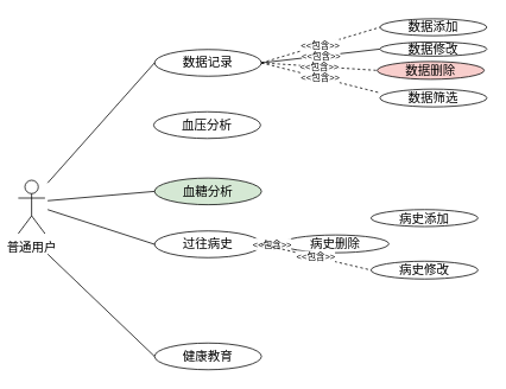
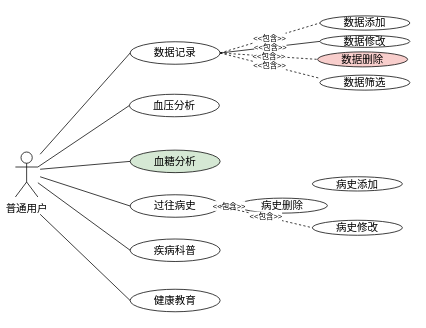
  <mxCell id="0" />
  <mxCell id="1" parent="0" />
  <mxCell id="2" value="&lt;font style=&quot;font-size: 14px&quot;&gt;普通用户&lt;/font&gt;" style="shape=umlActor;verticalLabelPosition=bottom;labelBackgroundColor=#ffffff;verticalAlign=top;html=1;outlineConnect=0;" parent="1" vertex="1"><mxGeometry x="20" y="202" width="30" height="60" as="geometry" /></mxCell>
  <mxCell id="3" value="&lt;font style=&quot;font-size: 14px&quot;&gt;数据记录&lt;/font&gt;" style="ellipse;whiteSpace=wrap;html=1;" parent="1" vertex="1"><mxGeometry x="173" y="55" width="120" height="30" as="geometry" /></mxCell>
  <mxCell id="4" value="&lt;font style=&quot;font-size: 14px&quot;&gt;过往病史&lt;/font&gt;" style="ellipse;whiteSpace=wrap;html=1;" parent="1" vertex="1"><mxGeometry x="173" y="259" width="120" height="30" as="geometry" /></mxCell>
  <mxCell id="5" value="&lt;font style=&quot;font-size: 14px&quot;&gt;健康教育&lt;/font&gt;" style="ellipse;whiteSpace=wrap;html=1;" parent="1" vertex="1"><mxGeometry x="173" y="385" width="120" height="30" as="geometry" /></mxCell>
  <mxCell id="6" value="&lt;font style=&quot;font-size: 14px&quot;&gt;血压分析&lt;/font&gt;" style="ellipse;whiteSpace=wrap;html=1;" parent="1" vertex="1"><mxGeometry x="172" y="125" width="120" height="30" as="geometry" /></mxCell>
  <mxCell id="7" value="&lt;font style=&quot;font-size: 14px&quot;&gt;血糖分析&lt;/font&gt;" style="ellipse;whiteSpace=wrap;html=1;fillColor=#d5e8d4;" parent="1" vertex="1"><mxGeometry x="173" y="199.5" width="120" height="30" as="geometry" /></mxCell>
+ <mxCell id="8" value="&lt;font style=&quot;font-size: 14px&quot;&gt;疾病科普&lt;/font&gt;" style="ellipse;whiteSpace=wrap;html=1;" parent="1" vertex="1"><mxGeometry x="173" y="318" width="120" height="30" as="geometry" /></mxCell>
  <mxCell id="9" value="&lt;font style=&quot;font-size: 14px&quot;&gt;数据添加&lt;/font&gt;" style="ellipse;whiteSpace=wrap;html=1;" parent="1" vertex="1"><mxGeometry x="426" y="20.5" width="120" height="19" as="geometry" /></mxCell>
  <mxCell id="10" value="&lt;font style=&quot;font-size: 14px&quot;&gt;数据修改&lt;/font&gt;" style="ellipse;whiteSpace=wrap;html=1;" parent="1" vertex="1"><mxGeometry x="426" y="46.5" width="120" height="16" as="geometry" /></mxCell>
  <mxCell id="11" value="&lt;font style=&quot;font-size: 14px&quot;&gt;数据删除&lt;/font&gt;" style="ellipse;whiteSpace=wrap;html=1;fillColor=#f8cecc;" parent="1" vertex="1"><mxGeometry x="423" y="68.5" width="120" height="20" as="geometry" /></mxCell>
  <mxCell id="12" value="&lt;font style=&quot;font-size: 14px&quot;&gt;数据筛选&lt;/font&gt;" style="ellipse;whiteSpace=wrap;html=1;" parent="1" vertex="1"><mxGeometry x="426" y="99.5" width="120" height="20" as="geometry" /></mxCell>
  <mxCell id="13" value="&lt;font style=&quot;font-size: 14px&quot;&gt;病史添加&lt;/font&gt;" style="ellipse;whiteSpace=wrap;html=1;" parent="1" vertex="1"><mxGeometry x="416" y="235" width="120" height="19" as="geometry" /></mxCell>
  <mxCell id="14" value="&lt;font style=&quot;font-size: 14px&quot;&gt;病史删除&lt;/font&gt;" style="ellipse;whiteSpace=wrap;html=1;" parent="1" vertex="1"><mxGeometry x="316" y="263.5" width="120" height="20" as="geometry" /></mxCell>
  <mxCell id="15" value="&lt;font style=&quot;font-size: 14px&quot;&gt;病史修改&lt;/font&gt;" style="ellipse;whiteSpace=wrap;html=1;" parent="1" vertex="1"><mxGeometry x="416" y="293" width="120" height="20" as="geometry" /></mxCell>
  <mxCell id="16" value="" style="endArrow=none;html=1;strokeWidth=1;entryX=0;entryY=0.5;entryDx=0;entryDy=0;" parent="1" target="3" edge="1"><mxGeometry width="50" height="50" relative="1" as="geometry"><mxPoint x="53" y="205" as="sourcePoint" /><mxPoint x="143" y="95" as="targetPoint" /></mxGeometry></mxCell>
+ <mxCell id="17" value="" style="endArrow=none;html=1;strokeWidth=1;exitX=1;exitY=0.333;exitDx=0;exitDy=0;exitPerimeter=0;entryX=0;entryY=0.5;entryDx=0;entryDy=0;" parent="1" source="2" target="6" edge="1"><mxGeometry width="50" height="50" relative="1" as="geometry"><mxPoint x="103" y="185" as="sourcePoint" /><mxPoint x="153" y="135" as="targetPoint" /></mxGeometry></mxCell>
  <mxCell id="18" value="" style="endArrow=none;html=1;strokeWidth=1;entryX=0;entryY=0.5;entryDx=0;entryDy=0;" parent="1" target="7" edge="1"><mxGeometry width="50" height="50" relative="1" as="geometry"><mxPoint x="53" y="225" as="sourcePoint" /><mxPoint x="133" y="175" as="targetPoint" /></mxGeometry></mxCell>
  <mxCell id="19" value="" style="endArrow=none;html=1;strokeWidth=1;entryX=0;entryY=0.5;entryDx=0;entryDy=0;" parent="1" target="4" edge="1"><mxGeometry width="50" height="50" relative="1" as="geometry"><mxPoint x="53" y="235" as="sourcePoint" /><mxPoint x="133" y="245" as="targetPoint" /></mxGeometry></mxCell>
+ <mxCell id="20" value="" style="endArrow=none;html=1;strokeWidth=1;entryX=0;entryY=0.5;entryDx=0;entryDy=0;" parent="1" source="2" target="8" edge="1"><mxGeometry width="50" height="50" relative="1" as="geometry"><mxPoint x="53" y="205" as="sourcePoint" /><mxPoint x="103" y="325" as="targetPoint" /></mxGeometry></mxCell>
  <mxCell id="21" value="" style="endArrow=none;html=1;strokeWidth=1;entryX=0;entryY=0.5;entryDx=0;entryDy=0;" parent="1" target="5" edge="1"><mxGeometry width="50" height="50" relative="1" as="geometry"><mxPoint x="53" y="285" as="sourcePoint" /><mxPoint x="113" y="365" as="targetPoint" /><Array as="points" /></mxGeometry></mxCell>
  <mxCell id="22" value="&lt;font style=&quot;font-size: 10px&quot;&gt;&amp;lt;&amp;lt;包含&amp;gt;&amp;gt;&lt;/font&gt;" style="endArrow=none;dashed=1;html=1;strokeWidth=1;exitX=1;exitY=0.5;exitDx=0;exitDy=0;entryX=0;entryY=0.5;entryDx=0;entryDy=0;" parent="1" source="3" target="9" edge="1"><mxGeometry width="50" height="50" relative="1" as="geometry"><mxPoint x="323" y="-82" as="sourcePoint" /><mxPoint x="443" y="-112" as="targetPoint" /></mxGeometry></mxCell>
  <mxCell id="23" value="&lt;font style=&quot;font-size: 10px&quot;&gt;&amp;lt;&amp;lt;包含&amp;gt;&amp;gt;&lt;/font&gt;" style="endArrow=none;dashed=0;html=1;strokeWidth=1;exitX=1;exitY=0.5;exitDx=0;exitDy=0;entryX=0;entryY=0.5;entryDx=0;entryDy=0;" parent="1" source="3" target="10" edge="1"><mxGeometry width="50" height="50" relative="1" as="geometry"><mxPoint x="333" y="-72" as="sourcePoint" /><mxPoint x="453" y="-102" as="targetPoint" /></mxGeometry></mxCell>
  <mxCell id="24" value="&lt;font style=&quot;font-size: 10px&quot;&gt;&amp;lt;&amp;lt;包含&amp;gt;&amp;gt;&lt;/font&gt;" style="endArrow=none;dashed=1;html=1;strokeWidth=1;exitX=1;exitY=0.5;exitDx=0;exitDy=0;entryX=0;entryY=0.5;entryDx=0;entryDy=0;" parent="1" source="3" target="11" edge="1"><mxGeometry width="50" height="50" relative="1" as="geometry"><mxPoint x="343" y="-62" as="sourcePoint" /><mxPoint x="463" y="-92" as="targetPoint" /></mxGeometry></mxCell>
  <mxCell id="25" value="&lt;font style=&quot;font-size: 10px&quot;&gt;&amp;lt;&amp;lt;包含&amp;gt;&amp;gt;&lt;/font&gt;" style="endArrow=none;dashed=1;html=1;strokeWidth=1;exitX=1;exitY=0.5;exitDx=0;exitDy=0;entryX=-0.008;entryY=0.2;entryDx=0;entryDy=0;entryPerimeter=0;" parent="1" source="3" target="12" edge="1"><mxGeometry width="50" height="50" relative="1" as="geometry"><mxPoint x="353" y="-52" as="sourcePoint" /><mxPoint x="473" y="-82" as="targetPoint" /></mxGeometry></mxCell>
  <mxCell id="26" value="&lt;font style=&quot;font-size: 10px&quot;&gt;&amp;lt;&amp;lt;包含&amp;gt;&amp;gt;&lt;/font&gt;" style="endArrow=none;dashed=1;html=1;strokeWidth=1;exitX=1;exitY=0.5;exitDx=0;exitDy=0;entryX=0;entryY=0.5;entryDx=0;entryDy=0;" parent="1" source="4" target="14" edge="1"><mxGeometry width="50" height="50" relative="1" as="geometry"><mxPoint x="303" y="299" as="sourcePoint" /><mxPoint x="426" y="277" as="targetPoint" /></mxGeometry></mxCell>
  <mxCell id="27" value="&lt;font style=&quot;font-size: 10px&quot;&gt;&amp;lt;&amp;lt;包含&amp;gt;&amp;gt;&lt;/font&gt;" style="endArrow=none;dashed=1;html=1;strokeWidth=1;exitX=1;exitY=0.5;exitDx=0;exitDy=0;entryX=0;entryY=0.5;entryDx=0;entryDy=0;" parent="1" source="4" target="15" edge="1"><mxGeometry width="50" height="50" relative="1" as="geometry"><mxPoint x="313" y="309" as="sourcePoint" /><mxPoint x="436" y="287" as="targetPoint" /></mxGeometry></mxCell>
